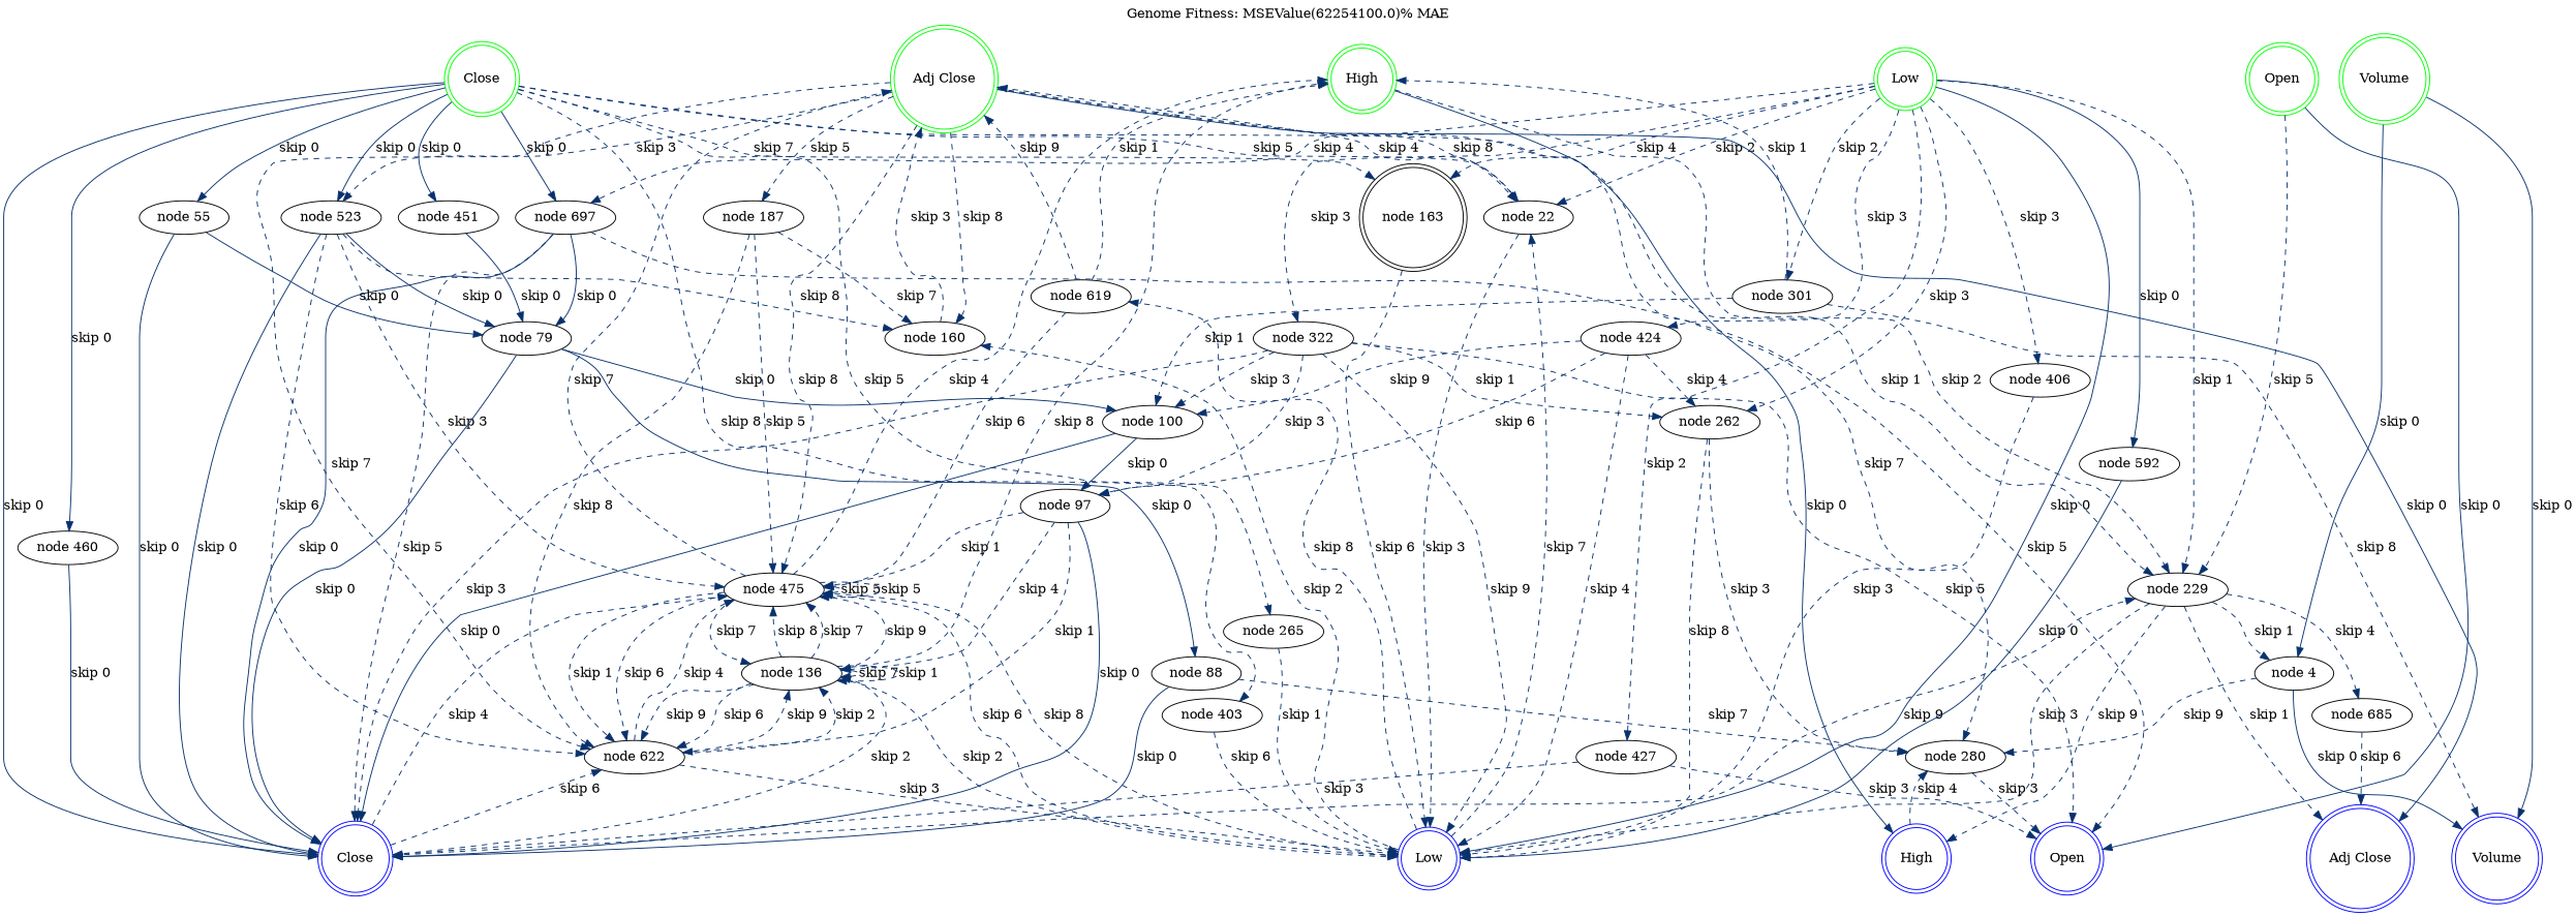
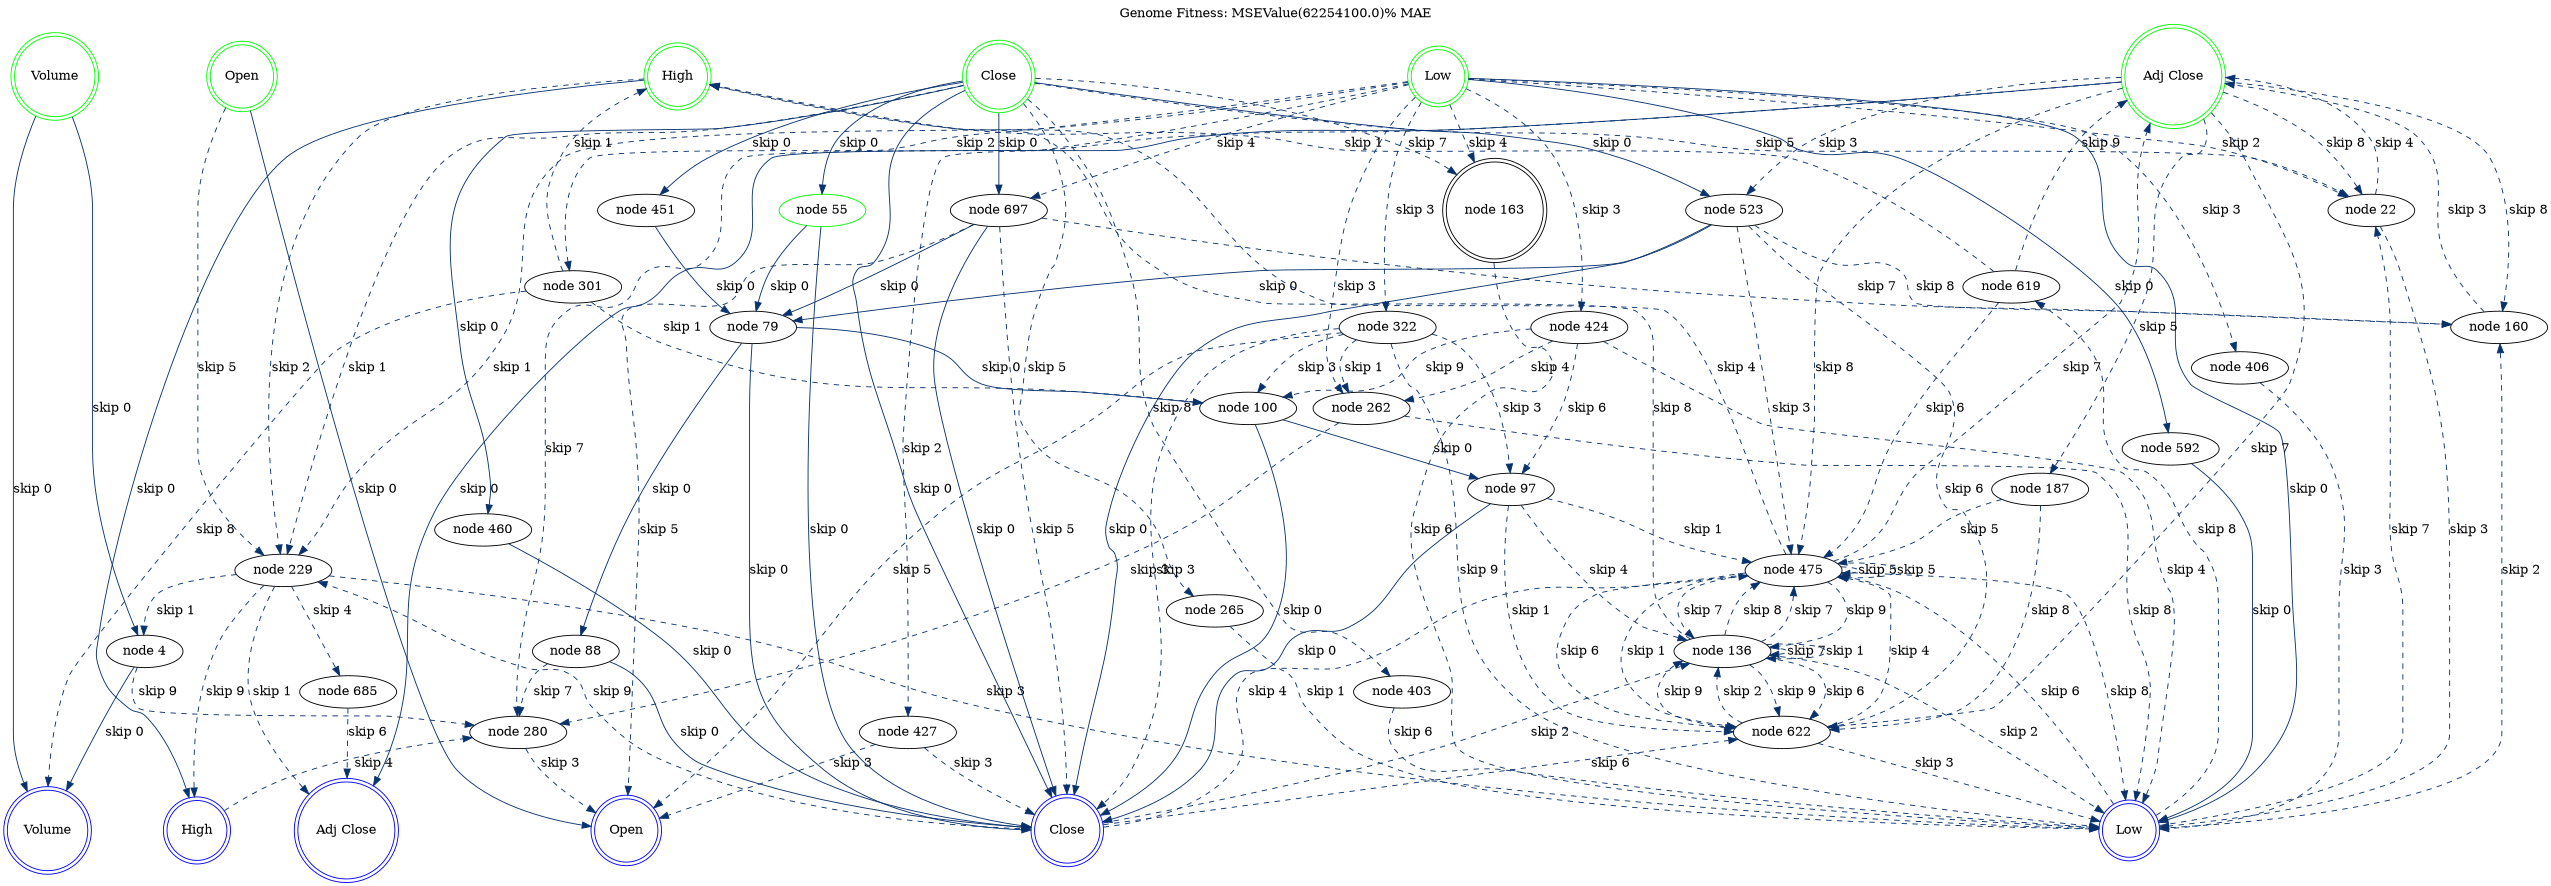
  digraph {
    label="Genome Fitness: MSEValue(62254100.0)% MAE"
    labelloc=t
    edge [color="#08306b" style=dashed]
    n1 [color=green label=Open shape=doublecircle]
    n2 [color=green label=High shape=doublecircle]
    n3 [color=green label=Low shape=doublecircle]
    n4 [color=green label=Close shape=doublecircle]
    n5 [color=green label=Volume shape=doublecircle]
    n6 [color=green label="Adj Close" shape=doublecircle]
    n7 [color=blue label=Open shape=doublecircle]
    n8 [color=blue label=High shape=doublecircle]
    n9 [color=blue label=Low shape=doublecircle]
    n10 [color=blue label=Close shape=doublecircle]
    n11 [color=blue label=Volume shape=doublecircle]
    n12 [color=blue label="Adj Close" shape=doublecircle]
    "node 229"
    "node 22"
    "node 163" [shape=doublecircle]
    "node 262"
    "node 406"
    "node 301"
    "node 322"
    "node 424"
    "node 427"
    "node 697"
    "node 592"
-   "node 55"
+   "node 55" [color=green]
    n25 [label="node 451"]
    "node 460"
    "node 523"
    "node 265"
    "node 403"
    "node 4"
    "node 187"
    "node 280"
    "node 160"
    "node 475"
    "node 622"
    "node 619"
    "node 136"
    "node 685"
    "node 100"
    "node 97"
    "node 79"
    "node 88"
    subgraph sub_1 {
      nodesep=0.05
      rank=source
      ranksep=0.9
      n1
      n2
      n3
      n4
      n5
      n6
    }
    subgraph sub_2 {
      nodesep=0.05
      rank=sink
      ranksep=0.9
      n7
      n8
      n9
      n10
      n11
      n12
    }
    n1 -> n7 [color="#083370" label="skip 0" style=""]
    n1 -> "node 229" [color="#08326e" label="skip 5"]
    n2 -> n8 [color="#083370" label="skip 0" style=""]
    n2 -> "node 229" [color="#08326e" label="skip 2"]
    n3 -> n9 [color="#08326e" label="skip 0" style=""]
    n3 -> "node 229" [label="skip 1"]
    n3 -> "node 22" [color="#08316d" label="skip 2"]
    n3 -> "node 163" [color="#08316d" label="skip 4"]
    n3 -> "node 262" [color="#08326e" label="skip 3"]
    n3 -> "node 406" [color="#08316d" label="skip 3"]
    n3 -> "node 301" [color="#08316d" label="skip 2"]
    n3 -> "node 322" [label="skip 3"]
    n3 -> "node 424" [color="#08316d" label="skip 3"]
    n3 -> "node 427" [color="#08316d" label="skip 2"]
    n3 -> "node 697" [label="skip 4"]
    n3 -> "node 592" [color="#08316d" label="skip 0" style=""]
    n4 -> n10 [label="skip 0" style=""]
    n4 -> "node 229" [label="skip 1"]
    n4 -> "node 22" [color="#08316d" label="skip 5"]
    n4 -> "node 163" [label="skip 7"]
    n4 -> "node 697" [label="skip 0" style=""]
    n4 -> "node 55" [color="#08326e" label="skip 0" style=""]
    n4 -> n25 [color="#08316d" label="skip 0" style=""]
    n4 -> "node 460" [color="#08316d" label="skip 0" style=""]
    n4 -> "node 523" [color="#08316d" label="skip 0" style=""]
    n4 -> "node 265" [color="#08326e" label="skip 5"]
    n4 -> "node 403" [label="skip 8"]
    n5 -> n11 [label="skip 0" style=""]
    n5 -> "node 4" [color="#083370" label="skip 0" style=""]
    n6 -> n12 [color="#083370" label="skip 0" style=""]
    n6 -> "node 22" [label="skip 8"]
    n6 -> "node 523" [color="#08316d" label="skip 3"]
    n6 -> "node 187" [label="skip 5"]
    n6 -> "node 280" [color="#08326e" label="skip 7"]
    n6 -> "node 160" [label="skip 8"]
    n6 -> "node 475" [label="skip 8"]
    n6 -> "node 622" [label="skip 7"]
    n8 -> "node 280" [color="#08326e" label="skip 4"]
    n9 -> "node 22" [color="#08316d" label="skip 7"]
    n9 -> "node 160" [color="#08316d" label="skip 2"]
    n9 -> "node 475" [color="#08316d" label="skip 6"]
    n9 -> "node 619" [label="skip 8"]
    n10 -> "node 229" [color="#08326e" label="skip 9"]
    n10 -> "node 475" [color="#08316d" label="skip 4"]
    n10 -> "node 622" [label="skip 6"]
    n10 -> "node 136" [color="#08326e" label="skip 2"]
    "node 229" -> n8 [color="#08326e" label="skip 9"]
    "node 229" -> n9 [color="#08326e" label="skip 3"]
    "node 229" -> n12 [color="#08326e" label="skip 1"]
    "node 229" -> "node 4" [color="#08326e" label="skip 1"]
    "node 229" -> "node 685" [label="skip 4"]
    "node 22" -> n6 [color="#08316d" label="skip 4"]
    "node 22" -> n9 [color="#08316d" label="skip 3"]
    "node 163" -> n9 [color="#08316d" label="skip 6"]
    "node 262" -> n9 [label="skip 8"]
    "node 262" -> "node 280" [color="#08326e" label="skip 3"]
    "node 406" -> n9 [color="#08316d" label="skip 3"]
    "node 301" -> n2 [color="#08316d" label="skip 1"]
    "node 301" -> n11 [color="#08316d" label="skip 8"]
    "node 301" -> "node 100" [color="#08316d" label="skip 1"]
    "node 322" -> n7 [label="skip 5"]
    "node 322" -> n9 [label="skip 9"]
    "node 322" -> n10 [label="skip 3"]
    "node 322" -> "node 262" [label="skip 1"]
    "node 322" -> "node 100" [label="skip 3"]
    "node 322" -> "node 97" [label="skip 3"]
    "node 424" -> n9 [color="#08316d" label="skip 4"]
    "node 424" -> "node 262" [label="skip 4"]
    "node 424" -> "node 100" [label="skip 9"]
    "node 424" -> "node 97" [color="#08316d" label="skip 6"]
    "node 427" -> n7 [color="#08316d" label="skip 3"]
    "node 427" -> n10 [color="#08316d" label="skip 3"]
    "node 697" -> n7 [label="skip 5"]
    "node 697" -> n10 [label="skip 5"]
    "node 697" -> n10 [label="skip 0" style=""]
    "node 697" -> "node 79" [label="skip 0" style=""]
    "node 592" -> n9 [color="#08316d" label="skip 0" style=""]
    "node 55" -> n10 [label="skip 0" style=""]
    "node 55" -> "node 79" [color="#08326e" label="skip 0" style=""]
    n25 -> "node 79" [color="#08316d" label="skip 0" style=""]
    "node 460" -> n10 [color="#08316d" label="skip 0" style=""]
    "node 523" -> n10 [color="#08316d" label="skip 0" style=""]
    "node 523" -> "node 160" [label="skip 8"]
    "node 523" -> "node 475" [label="skip 3"]
    "node 523" -> "node 622" [label="skip 6"]
    "node 523" -> "node 79" [color="#08316d" label="skip 0" style=""]
    "node 265" -> n9 [color="#08326e" label="skip 1"]
    "node 403" -> n9 [label="skip 6"]
    "node 4" -> n11 [color="#083370" label="skip 0" style=""]
    "node 4" -> "node 280" [label="skip 9"]
-   "node 187" -> "node 160" [label="skip 7"]
+   "node 697" -> "node 160" [label="skip 7"]
    "node 187" -> "node 475" [label="skip 5"]
    "node 187" -> "node 622" [label="skip 8"]
    "node 280" -> n7 [color="#08326e" label="skip 3"]
    "node 160" -> n6 [color="#08316d" label="skip 3"]
    "node 475" -> n2 [color="#08316d" label="skip 4"]
    "node 475" -> n6 [color="#08316d" label="skip 7"]
    "node 475" -> n9 [color="#08316d" label="skip 8"]
    "node 475" -> "node 475" [color="#08316d" label="skip 5"]
    "node 475" -> "node 475" [color="#08316d" label="skip 5"]
    "node 475" -> "node 622" [label="skip 6"]
    "node 475" -> "node 622" [label="skip 1"]
    "node 475" -> "node 136" [label="skip 9"]
    "node 475" -> "node 136" [label="skip 7"]
    "node 622" -> n9 [label="skip 3"]
    "node 622" -> "node 475" [label="skip 4"]
    "node 622" -> "node 136" [label="skip 9"]
    "node 622" -> "node 136" [label="skip 2"]
    "node 619" -> n2 [label="skip 1"]
    "node 619" -> n6 [label="skip 9"]
    "node 619" -> "node 475" [label="skip 6"]
    "node 136" -> n2 [color="#08326e" label="skip 8"]
    "node 136" -> n9 [color="#08326e" label="skip 2"]
    "node 136" -> "node 475" [label="skip 8"]
    "node 136" -> "node 475" [label="skip 7"]
    "node 136" -> "node 622" [label="skip 9"]
    "node 136" -> "node 622" [label="skip 6"]
    "node 136" -> "node 136" [label="skip 7"]
    "node 136" -> "node 136" [color="#08326e" label="skip 1"]
    "node 685" -> n12 [label="skip 6"]
    "node 100" -> n10 [color="#08326e" label="skip 0" style=""]
    "node 100" -> "node 97" [color="#08326e" label="skip 0" style=""]
    "node 97" -> n10 [color="#08326e" label="skip 0" style=""]
    "node 97" -> "node 475" [color="#08316d" label="skip 1"]
    "node 97" -> "node 622" [label="skip 1"]
    "node 97" -> "node 136" [color="#08326e" label="skip 4"]
    "node 79" -> n10 [label="skip 0" style=""]
    "node 79" -> "node 100" [color="#08326e" label="skip 0" style=""]
    "node 79" -> "node 88" [label="skip 0" style=""]
    "node 88" -> n10 [label="skip 0" style=""]
    "node 88" -> "node 280" [label="skip 7"]
  }
